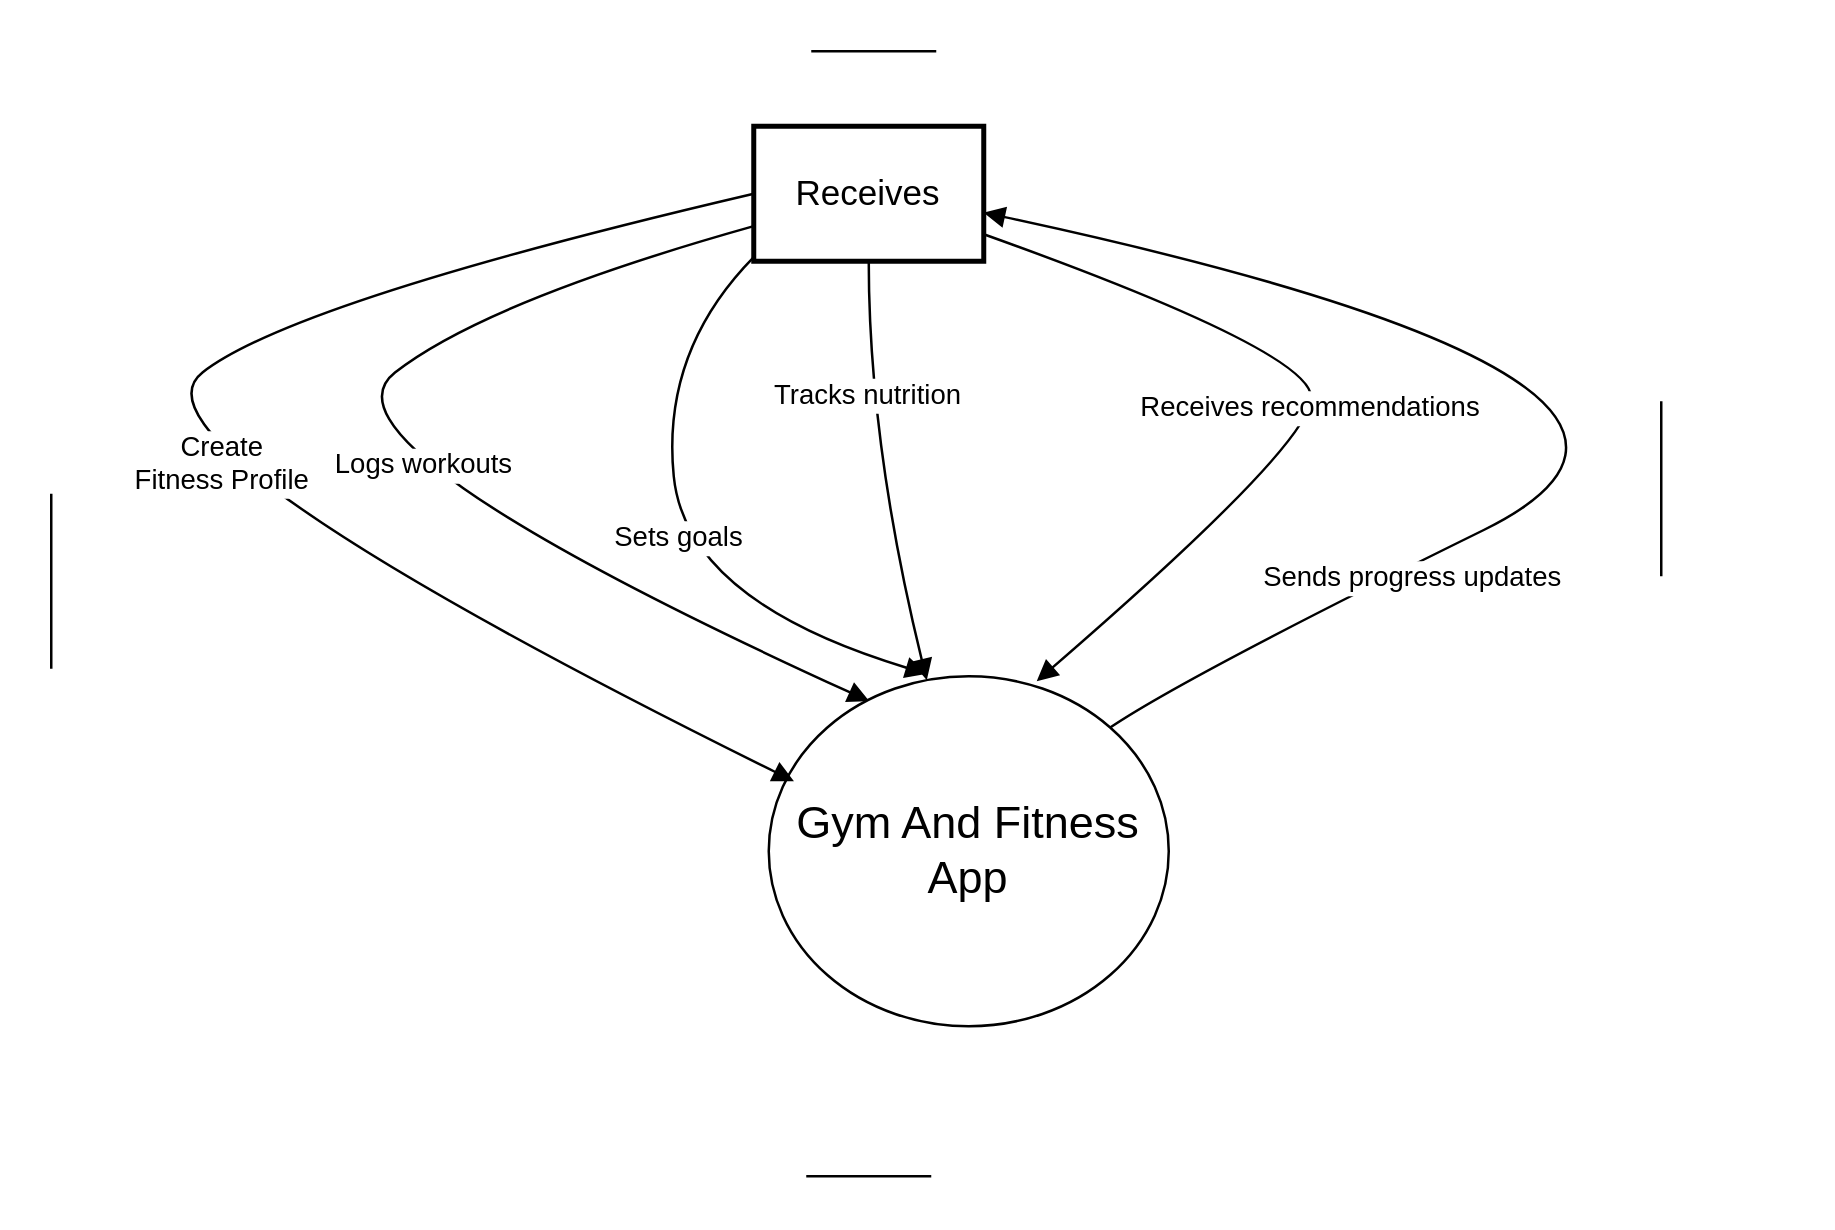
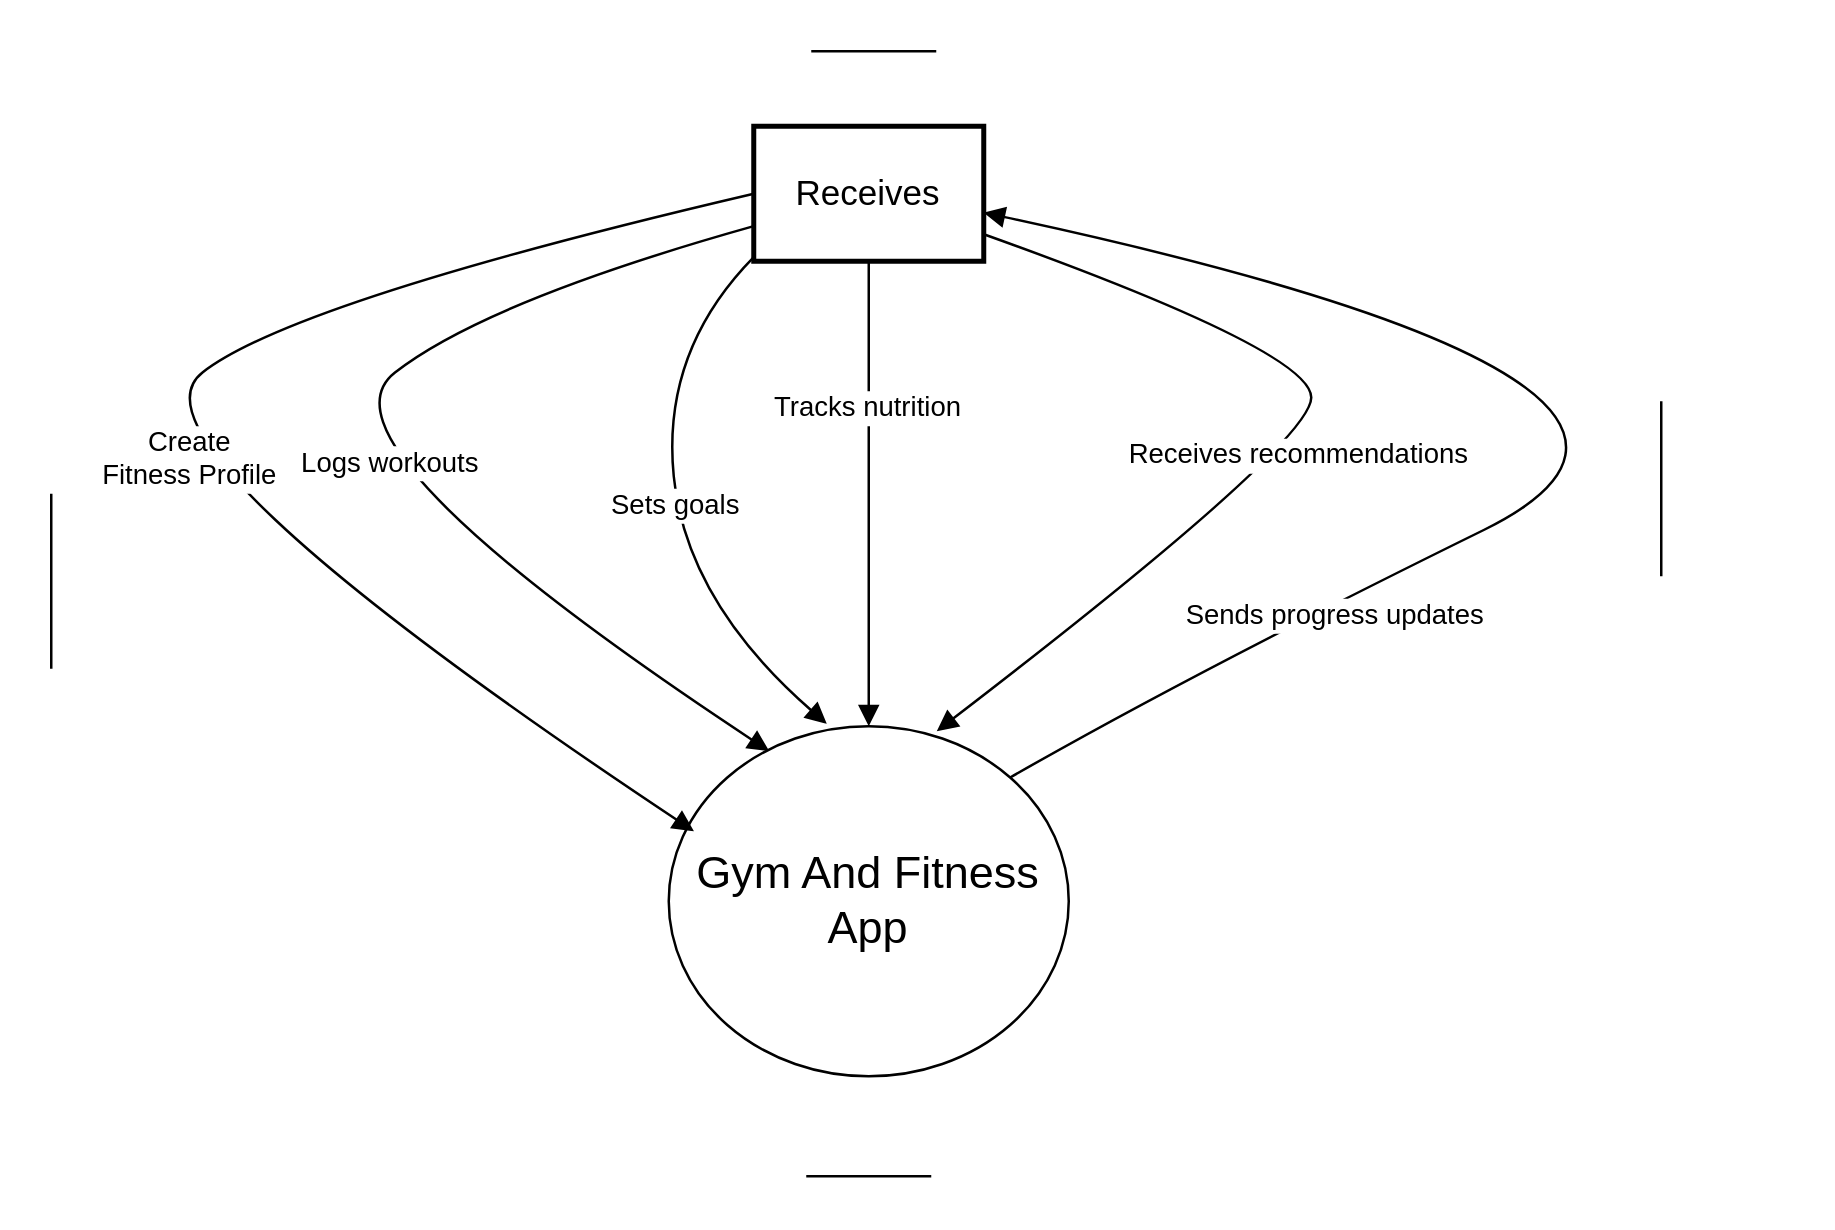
  <mxCell id="0" />
  <mxCell id="1" parent="0" />
  <mxCell id="2" value="Receives" style="whiteSpace=wrap;strokeWidth=2;fontSize=14;" parent="1" vertex="1"><mxGeometry x="301" y="50" width="92" height="54" as="geometry" /></mxCell>
  <mxCell id="3" value="Logs workouts" style="curved=1;startArrow=none;endArrow=block;exitX=0;exitY=0.74;entryX=0.251;entryY=0.071;entryDx=0;entryDy=0;entryPerimeter=0;" parent="1" source="2" target="8" edge="1"><mxGeometry x="0.109" y="13" relative="1" as="geometry"><Array as="points"><mxPoint x="194" y="120" /><mxPoint x="121" y="177" /></Array><mxPoint x="-6" y="202.54" as="targetPoint" /><mxPoint as="offset" /></mxGeometry></mxCell>
  <mxCell id="4" value="Sets goals" style="curved=1;startArrow=none;endArrow=block;exitX=0;exitY=0.97;entryX=0.395;entryY=-0.007;entryDx=0;entryDy=0;entryPerimeter=0;" parent="1" source="2" target="8" edge="1"><mxGeometry relative="1" as="geometry"><Array as="points"><mxPoint x="264" y="140" /><mxPoint x="274" y="240" /></Array><mxPoint x="-6" y="210.64" as="targetPoint" /></mxGeometry></mxCell>
  <mxCell id="5" value="Tracks nutrition" style="curved=1;startArrow=none;endArrow=block;exitX=0.5;exitY=1;" parent="1" source="2" target="8" edge="1"><mxGeometry x="-0.377" relative="1" as="geometry"><Array as="points"><mxPoint x="347" y="177" /></Array><mxPoint x="-6" y="214.96" as="targetPoint" /><mxPoint as="offset" /></mxGeometry></mxCell>
  <mxCell id="6" value="Receives recommendations" style="curved=1;startArrow=none;endArrow=block;exitX=1;exitY=0.8;entryX=0.67;entryY=0.014;entryDx=0;entryDy=0;entryPerimeter=0;" parent="1" source="2" target="8" edge="1"><mxGeometry relative="1" as="geometry"><Array as="points"><mxPoint x="524" y="140" /><mxPoint x="524" y="177" /></Array><mxPoint x="-6" y="218.74" as="targetPoint" /></mxGeometry></mxCell>
  <mxCell id="7" value="Sends progress updates" style="curved=1;startArrow=none;endArrow=block;exitX=1;exitY=0;entryX=1;entryY=0.64;exitDx=0;exitDy=0;" parent="1" source="8" target="2" edge="1"><mxGeometry x="-0.567" y="-4" relative="1" as="geometry"><Array as="points"><mxPoint x="474" y="270" /><mxPoint x="712" y="153" /></Array><mxPoint x="-23" y="234.44" as="sourcePoint" /><mxPoint as="offset" /></mxGeometry></mxCell>
- <mxCell id="8" value="&lt;font style=&quot;font-size: 18px;&quot;&gt;Gym And Fitness App&lt;/font&gt;" style="ellipse;whiteSpace=wrap;html=1;" vertex="1" parent="1"><mxGeometry x="307" y="270" width="160" height="140" as="geometry" /></mxCell>
+ <mxCell id="8" value="&lt;font style=&quot;font-size: 18px;&quot;&gt;Gym And Fitness App&lt;/font&gt;" style="ellipse;whiteSpace=wrap;html=1;" vertex="1" parent="1"><mxGeometry x="267" y="290" width="160" height="140" as="geometry" /></mxCell>
  <mxCell id="9" value="Create&#10;Fitness Profile" style="curved=1;startArrow=none;endArrow=block;entryX=0.063;entryY=0.3;entryDx=0;entryDy=0;entryPerimeter=0;exitX=0;exitY=0.5;exitDx=0;exitDy=0;" edge="1" parent="1" source="2" target="8"><mxGeometry x="0.109" y="13" relative="1" as="geometry"><Array as="points"><mxPoint x="117" y="120" /><mxPoint x="44" y="177" /></Array><mxPoint x="294" y="80" as="sourcePoint" /><mxPoint x="237" y="280" as="targetPoint" /><mxPoint as="offset" /></mxGeometry></mxCell>
  <mxCell id="10" value="" style="endArrow=none;html=1;rounded=0;" edge="1" parent="1"><mxGeometry width="50" height="50" relative="1" as="geometry"><mxPoint x="20" y="267" as="sourcePoint" /><mxPoint x="20" y="197" as="targetPoint" /></mxGeometry></mxCell>
  <mxCell id="11" value="" style="endArrow=none;html=1;rounded=0;" edge="1" parent="1"><mxGeometry width="50" height="50" relative="1" as="geometry"><mxPoint x="664" y="230" as="sourcePoint" /><mxPoint x="664" y="160" as="targetPoint" /></mxGeometry></mxCell>
  <mxCell id="12" value="" style="endArrow=none;html=1;rounded=0;" edge="1" parent="1"><mxGeometry width="50" height="50" relative="1" as="geometry"><mxPoint x="372" y="470" as="sourcePoint" /><mxPoint x="322" y="470" as="targetPoint" /></mxGeometry></mxCell>
  <mxCell id="13" value="" style="endArrow=none;html=1;rounded=0;" edge="1" parent="1"><mxGeometry width="50" height="50" relative="1" as="geometry"><mxPoint x="374" y="20" as="sourcePoint" /><mxPoint x="324" y="20" as="targetPoint" /></mxGeometry></mxCell>
